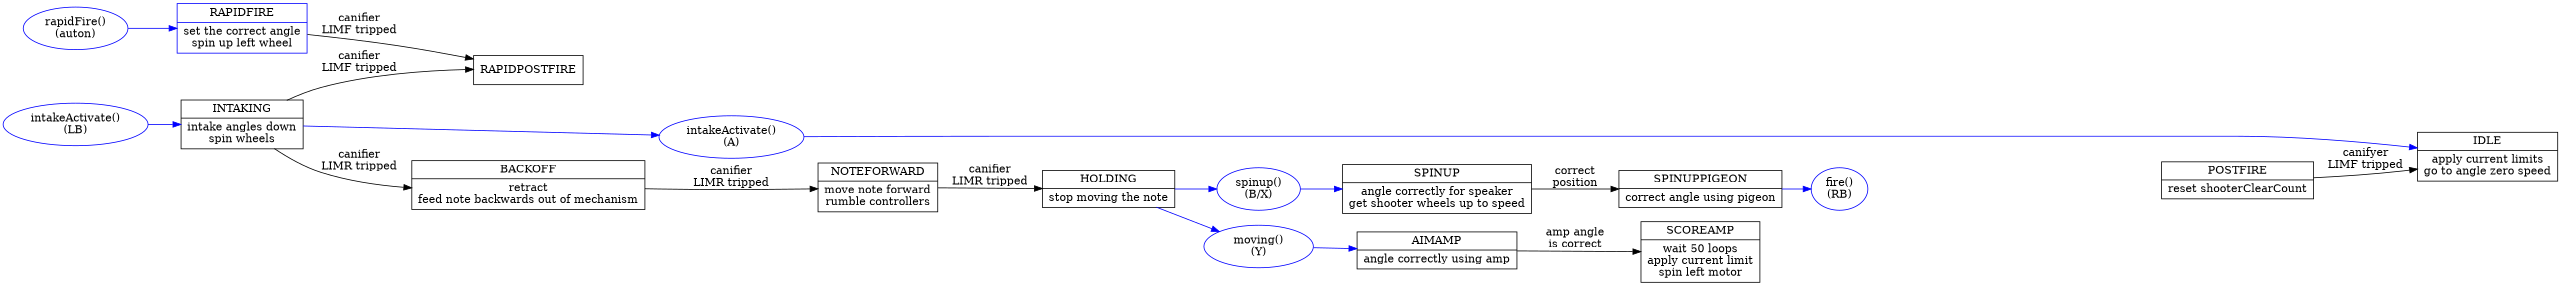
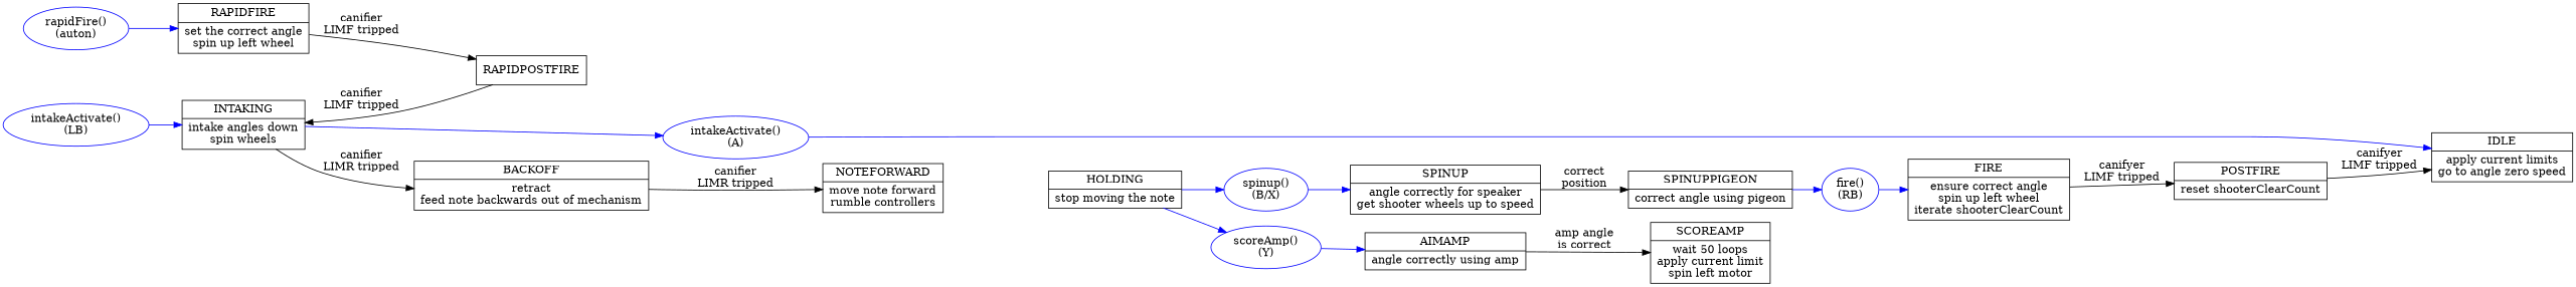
  digraph {
    rankdir=LR
    node [shape=record]
    edge [color=blue]
    n1 [color=blue label="intakeActivate()\n(A)" shape=""]
    n2 [label="IDLE|apply current limits\ngo to angle zero speed"]
    n3 [color=blue label="intakeActivate()\n(LB)" shape=""]
    n4 [label="INTAKING|intake angles down\nspin wheels"]
    n5 [label="BACKOFF|retract\nfeed note backwards out of mechanism"]
    n6 [color=blue label="spinup()\n(B/X)" shape=""]
    n7 [label="SPINUP|angle correctly for speaker\nget shooter wheels up to speed"]
    n8 [label="SPINUPPIGEON|correct angle using pigeon"]
-   n9 [color=blue label="moving()\n(Y)" shape=""]
+   n9 [color=blue label="scoreAmp()\n(Y)" shape=""]
    n10 [label="AIMAMP|angle correctly using amp"]
    n11 [label="SCOREAMP|wait 50 loops\napply current limit\nspin left motor"]
    n12 [color=blue label="fire()\n(RB)" shape=""]
+   n13 [label="FIRE|ensure correct angle\nspin up left wheel\niterate shooterClearCount"]
    n14 [label="POSTFIRE|reset shooterClearCount"]
    n15 [color=blue label="rapidFire()\n(auton)" shape=""]
-   n16 [label="RAPIDFIRE|set the correct angle\nspin up left wheel" color=blue]
+   n16 [label="RAPIDFIRE|set the correct angle\nspin up left wheel"]
    n17 [label=RAPIDPOSTFIRE]
    n18 [label="NOTEFORWARD|move note forward\nrumble controllers"]
    n19 [label="HOLDING|stop moving the note"]
    n1 -> n2
    n3 -> n4
    n4 -> n1
    n4 -> n5 [label="canifier\nLIMR tripped" color=""]
    n5 -> n18 [label="canifier\nLIMR tripped" color=""]
    n6 -> n7
    n7 -> n8 [label="correct\nposition" color=""]
    n8 -> n12
    n9 -> n10
    n10 -> n11 [label="amp angle\nis correct" color=""]
+   n12 -> n13
+   n13 -> n14 [label="canifyer\nLIMF tripped" color=""]
    n14 -> n2 [label="canifyer\nLIMF tripped" color=""]
    n15 -> n16
    n16 -> n17 [label="canifier\nLIMF tripped" color=""]
-   n4 -> n17 [label="canifier\nLIMF tripped" color=""]
-   n18 -> n19 [label="canifier\nLIMR tripped" color=""]
+   n17 -> n4 [label="canifier\nLIMF tripped" color=""]
    n19 -> n6
    n19 -> n9
  }
